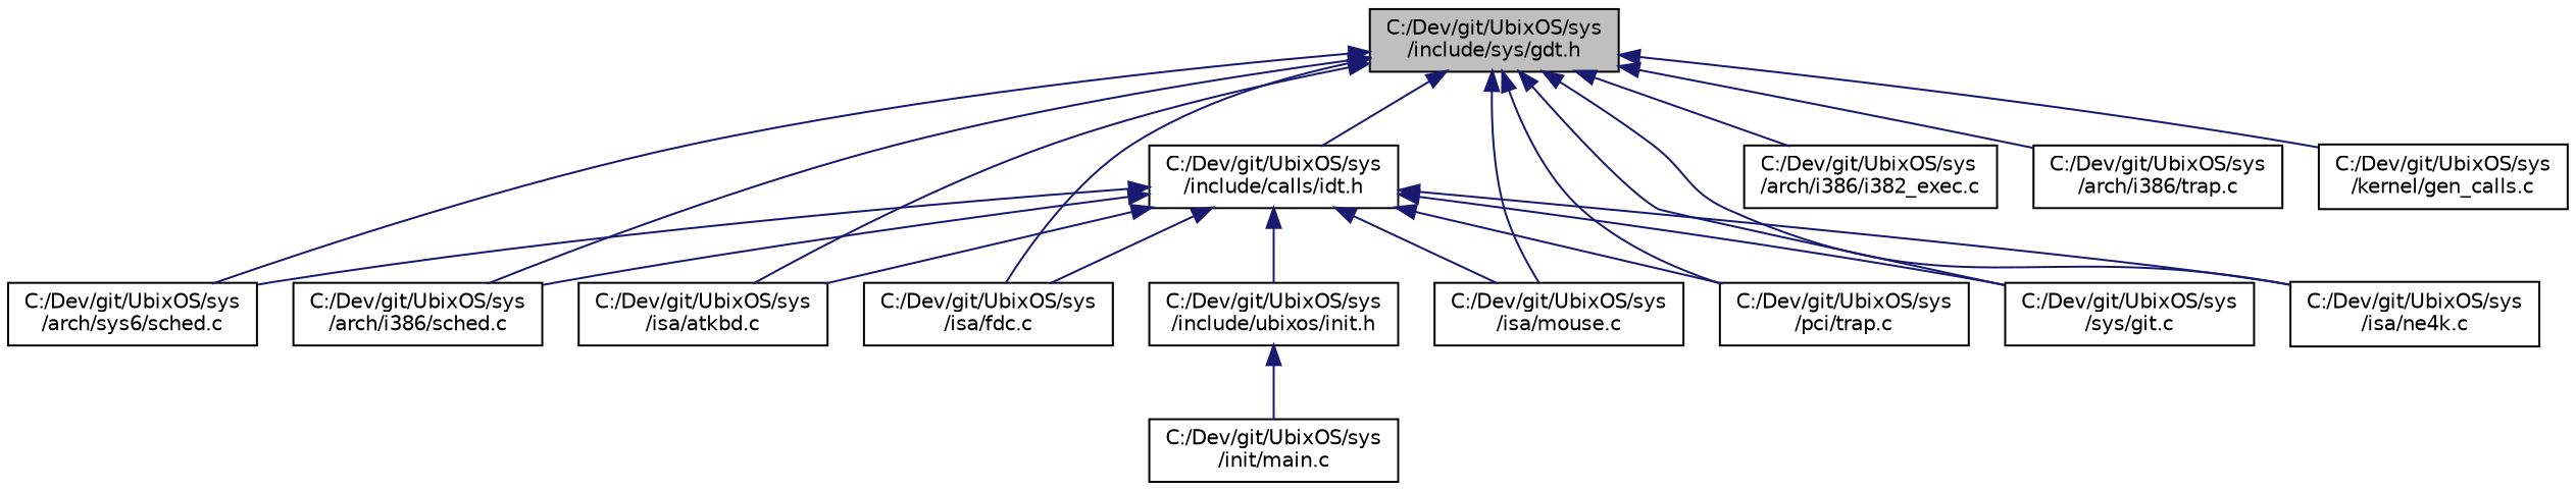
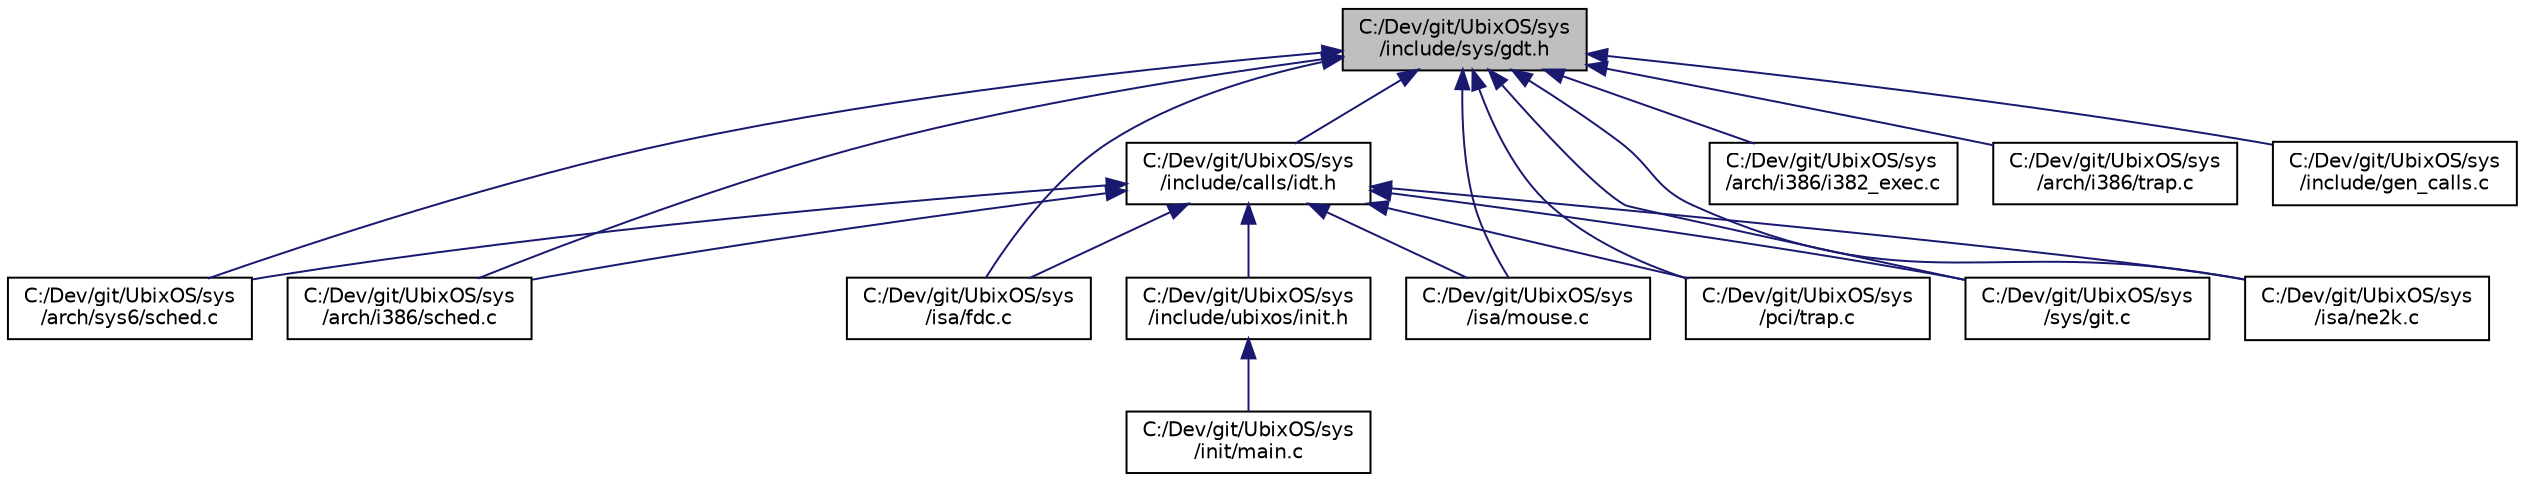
  digraph {
    node [color=black fillcolor=white fontname=Helvetica fontsize=10 shape=record style=filled]
    edge [color=midnightblue dir=back fontname=Helvetica fontsize=10 labelfontname=Helvetica labelfontsize=10 style=solid]
    n1 [fillcolor=grey75 fontcolor=black height=0.2 label="C:/Dev/git/UbixOS/sys\l/include/sys/gdt.h" width=0.4]
    n2 [height=0.2 label="C:/Dev/git/UbixOS/sys\l/arch/sys6/sched.c" width=0.4]
    n3 [height=0.2 label="C:/Dev/git/UbixOS/sys\l/arch/i386/i382_exec.c" width=0.4]
    n4 [height=0.2 label="C:/Dev/git/UbixOS/sys\l/arch/i386/sched.c" width=0.4]
    n5 [height=0.2 label="C:/Dev/git/UbixOS/sys\l/arch/i386/trap.c" width=0.4]
    n6 [height=0.2 label="C:/Dev/git/UbixOS/sys\l/include/calls/idt.h" width=0.4]
-   n7 [height=0.2 label="C:/Dev/git/UbixOS/sys\l/isa/atkbd.c" width=0.4]
    n8 [height=0.2 label="C:/Dev/git/UbixOS/sys\l/isa/fdc.c" width=0.4]
    n9 [height=0.2 label="C:/Dev/git/UbixOS/sys\l/isa/mouse.c" width=0.4]
    n10 [height=0.2 label="C:/Dev/git/UbixOS/sys\l/pci/trap.c" width=0.4]
    n11 [height=0.2 label="C:/Dev/git/UbixOS/sys\l/sys/git.c" width=0.4]
-   n12 [height=0.2 label="C:/Dev/git/UbixOS/sys\l/kernel/gen_calls.c" width=0.4]
-   n13 [height=0.2 label="C:/Dev/git/UbixOS/sys\l/isa/ne4k.c" width=0.4]
+   n12 [height=0.2 label="C:/Dev/git/UbixOS/sys\l/include/gen_calls.c" width=0.4]
+   n13 [height=0.2 label="C:/Dev/git/UbixOS/sys\l/isa/ne2k.c" width=0.4]
    n14 [height=0.2 label="C:/Dev/git/UbixOS/sys\l/include/ubixos/init.h" width=0.4]
    n15 [height=0.2 label="C:/Dev/git/UbixOS/sys\l/init/main.c" width=0.4]
    n1 -> n2
    n1 -> n3
    n1 -> n4
    n1 -> n5
    n1 -> n6
-   n1 -> n7
    n1 -> n8
    n1 -> n9
    n1 -> n10
    n1 -> n11
    n1 -> n12
    n1 -> n13
    n6 -> n2
    n6 -> n4
-   n6 -> n7
    n6 -> n8
    n6 -> n9
    n6 -> n10
    n6 -> n11
    n6 -> n13
    n6 -> n14
    n14 -> n15
  }
